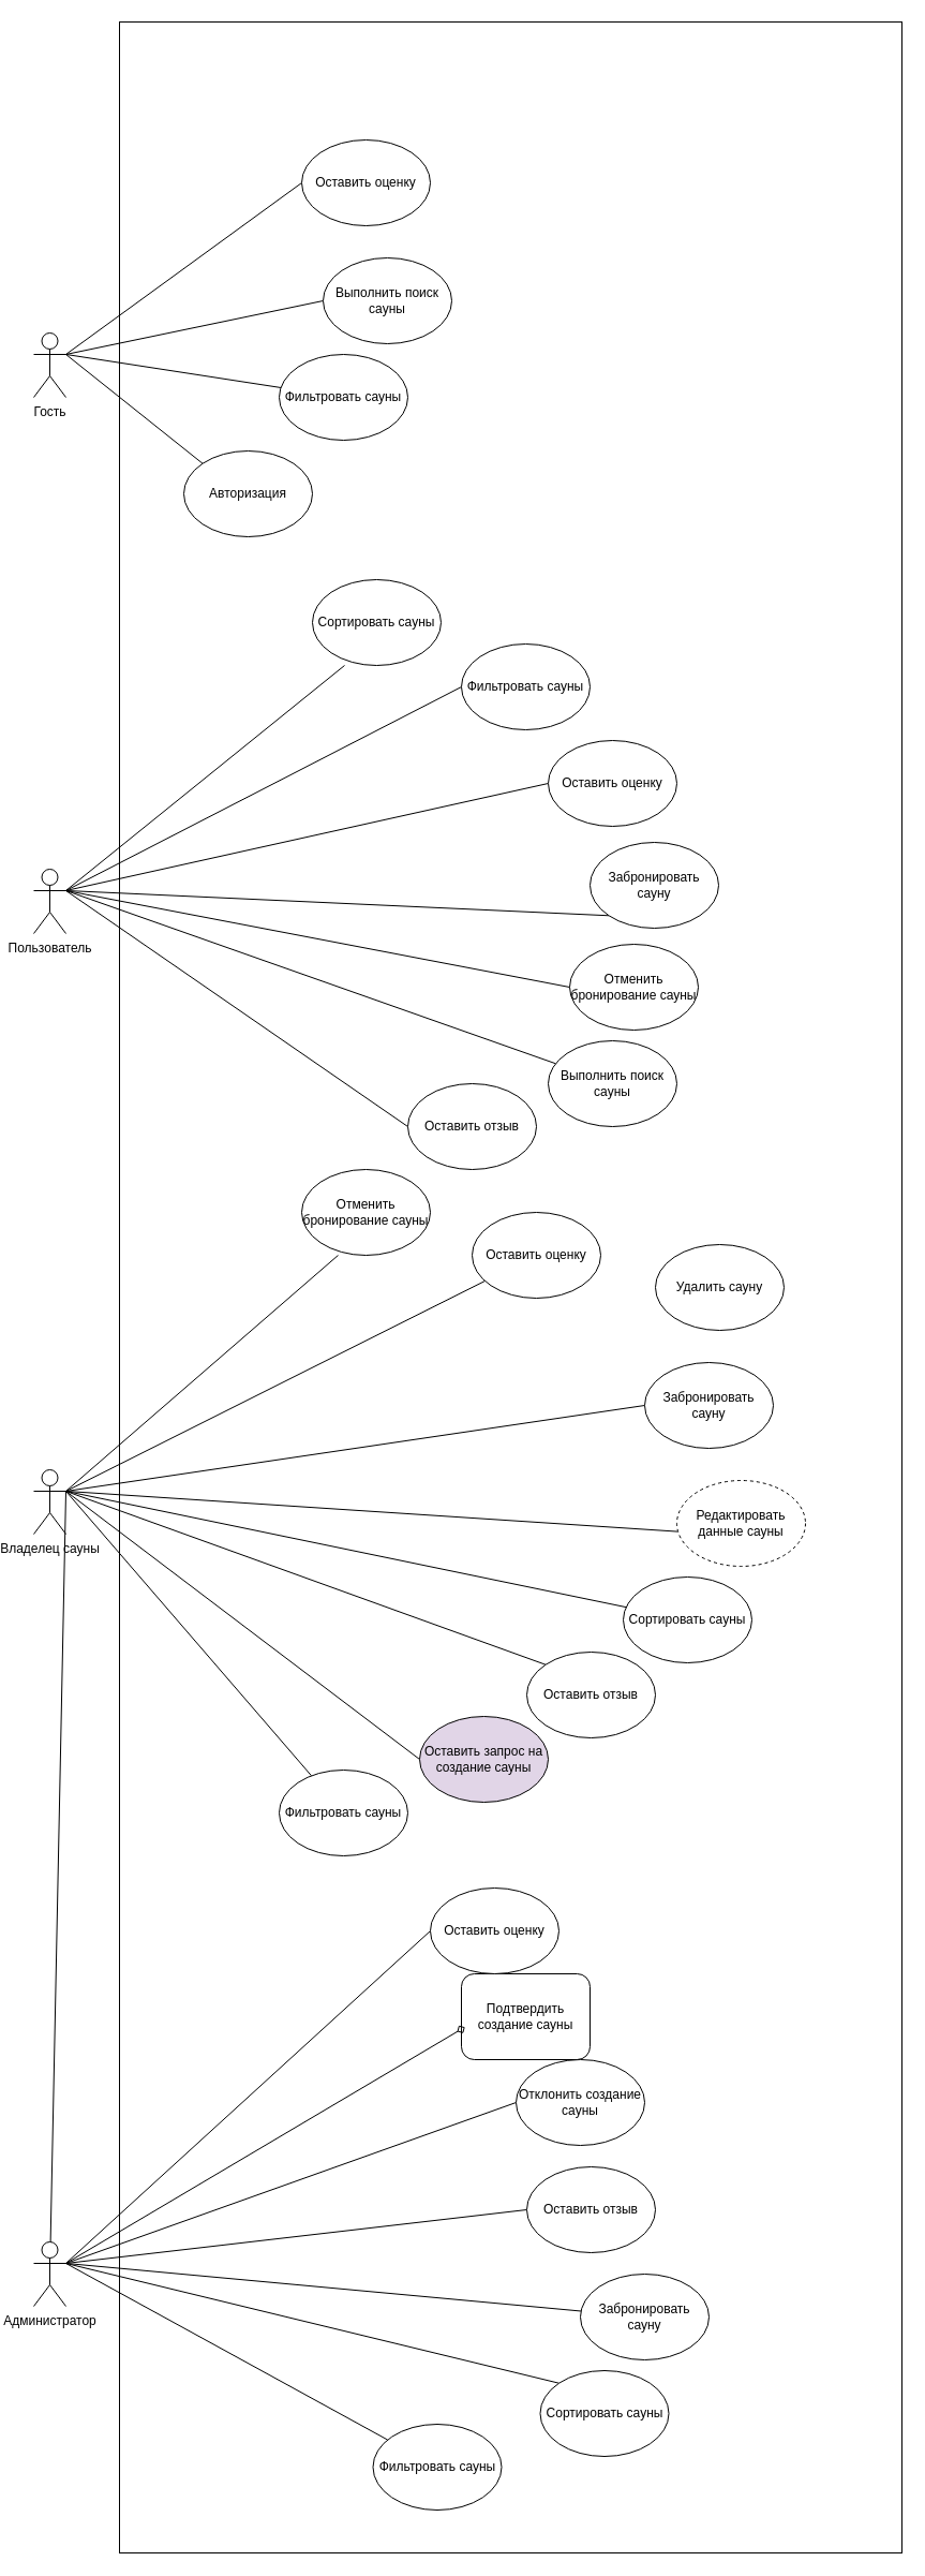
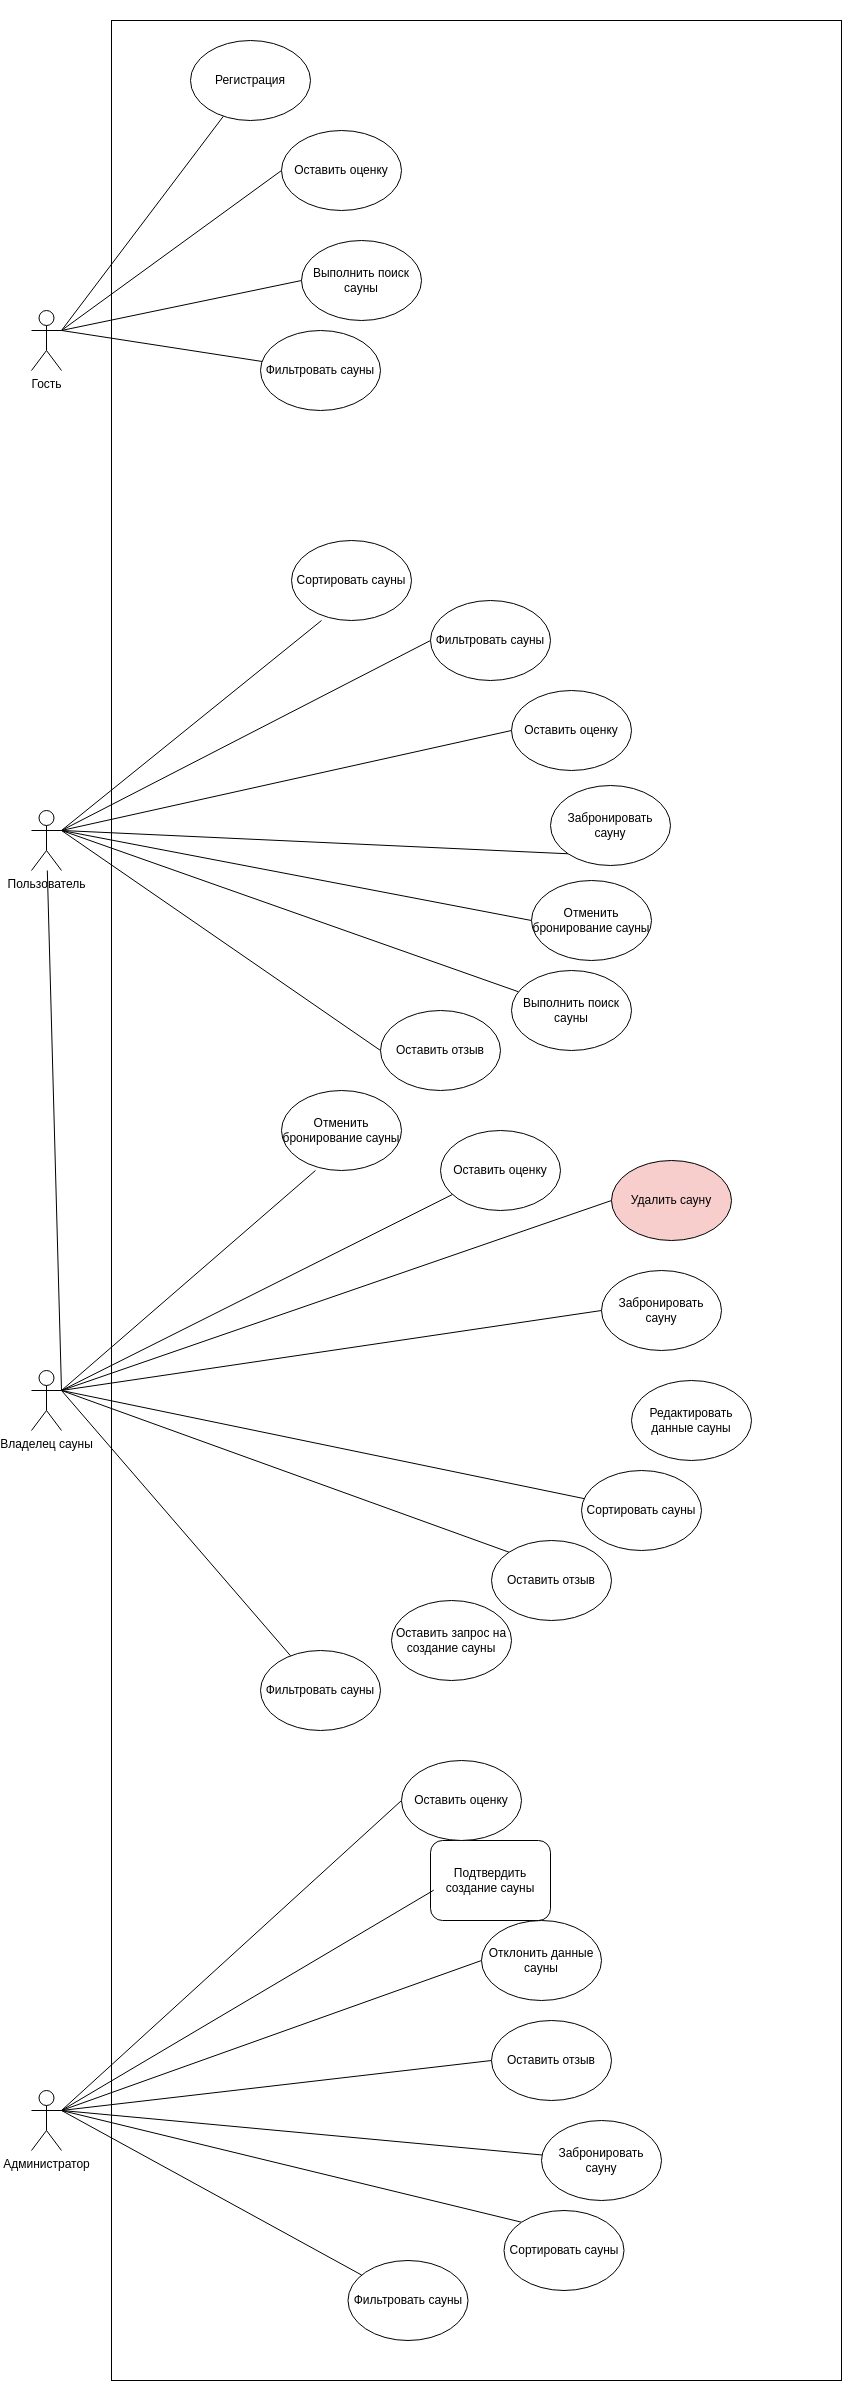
  <mxCell id="0" />
  <mxCell id="1" parent="0" />
  <mxCell id="2" value="" style="rounded=0;whiteSpace=wrap;html=1;" vertex="1" parent="1"><mxGeometry x="100" y="20" width="730" height="2360" as="geometry" /></mxCell>
  <mxCell id="3" style="rounded=0;orthogonalLoop=1;jettySize=auto;html=1;exitX=1;exitY=0.333;exitDx=0;exitDy=0;exitPerimeter=0;endArrow=none;endFill=0;" edge="1" parent="1" source="9" target="59"><mxGeometry relative="1" as="geometry" /></mxCell>
  <mxCell id="4" style="rounded=0;orthogonalLoop=1;jettySize=auto;html=1;exitX=1;exitY=0.333;exitDx=0;exitDy=0;exitPerimeter=0;endArrow=none;endFill=0;" edge="1" parent="1" source="9" target="60"><mxGeometry relative="1" as="geometry" /></mxCell>
  <mxCell id="5" style="rounded=0;orthogonalLoop=1;jettySize=auto;html=1;exitX=1;exitY=0.333;exitDx=0;exitDy=0;exitPerimeter=0;entryX=0;entryY=0;entryDx=0;entryDy=0;endArrow=none;endFill=0;" edge="1" parent="1" source="9" target="57"><mxGeometry relative="1" as="geometry" /></mxCell>
  <mxCell id="6" style="rounded=0;orthogonalLoop=1;jettySize=auto;html=1;exitX=1;exitY=0.333;exitDx=0;exitDy=0;exitPerimeter=0;entryX=0;entryY=0.5;entryDx=0;entryDy=0;endArrow=none;endFill=0;" edge="1" parent="1" source="9" target="58"><mxGeometry relative="1" as="geometry" /></mxCell>
  <mxCell id="7" style="rounded=0;orthogonalLoop=1;jettySize=auto;html=1;exitX=1;exitY=0.333;exitDx=0;exitDy=0;exitPerimeter=0;entryX=0;entryY=0.5;entryDx=0;entryDy=0;endArrow=none;endFill=0;" edge="1" parent="1" source="9" target="34"><mxGeometry relative="1" as="geometry" /></mxCell>
  <mxCell id="8" style="rounded=0;orthogonalLoop=1;jettySize=auto;html=1;exitX=1;exitY=0.333;exitDx=0;exitDy=0;exitPerimeter=0;entryX=0;entryY=0.5;entryDx=0;entryDy=0;endArrow=none;endFill=0;" edge="1" parent="1" source="9" target="56"><mxGeometry relative="1" as="geometry" /></mxCell>
  <mxCell id="9" value="Администратор" style="shape=umlActor;verticalLabelPosition=bottom;verticalAlign=top;html=1;outlineConnect=0;" vertex="1" parent="1"><mxGeometry x="20" y="2090" width="30" height="60" as="geometry" /></mxCell>
- <mxCell id="10" style="rounded=0;orthogonalLoop=1;jettySize=auto;html=1;exitX=1;exitY=0.333;exitDx=0;exitDy=0;exitPerimeter=0;entryX=0;entryY=0.5;entryDx=0;entryDy=0;endArrow=none;endFill=0;" edge="1" parent="1" source="17" target="29"><mxGeometry relative="1" as="geometry" /></mxCell>
  <mxCell id="11" style="rounded=0;orthogonalLoop=1;jettySize=auto;html=1;exitX=1;exitY=0.333;exitDx=0;exitDy=0;exitPerimeter=0;entryX=0;entryY=0.5;entryDx=0;entryDy=0;endArrow=none;endFill=0;" edge="1" parent="1" source="17" target="52"><mxGeometry relative="1" as="geometry" /></mxCell>
  <mxCell id="12" style="rounded=0;orthogonalLoop=1;jettySize=auto;html=1;exitX=1;exitY=0.333;exitDx=0;exitDy=0;exitPerimeter=0;endArrow=none;endFill=0;" edge="1" parent="1" source="17" target="55"><mxGeometry relative="1" as="geometry" /></mxCell>
  <mxCell id="13" style="rounded=0;orthogonalLoop=1;jettySize=auto;html=1;exitX=1;exitY=0.333;exitDx=0;exitDy=0;exitPerimeter=0;startArrow=none;startFill=0;endArrow=none;endFill=0;" edge="1" parent="1" source="17" target="51"><mxGeometry relative="1" as="geometry" /></mxCell>
- <mxCell id="14" style="rounded=0;orthogonalLoop=1;jettySize=auto;html=1;exitX=1;exitY=0.333;exitDx=0;exitDy=0;exitPerimeter=0;endArrow=none;endFill=0;" edge="1" parent="1" source="17" target="9"><mxGeometry relative="1" as="geometry" /></mxCell>
+ <mxCell id="14" style="rounded=0;orthogonalLoop=1;jettySize=auto;html=1;exitX=1;exitY=0.333;exitDx=0;exitDy=0;exitPerimeter=0;entryX=0;entryY=0.5;entryDx=0;entryDy=0;endArrow=none;endFill=0;" edge="1" parent="1" source="17" target="30"><mxGeometry relative="1" as="geometry" /></mxCell>
  <mxCell id="15" style="rounded=0;orthogonalLoop=1;jettySize=auto;html=1;exitX=1;exitY=0.333;exitDx=0;exitDy=0;exitPerimeter=0;endArrow=none;endFill=0;" edge="1" parent="1" source="17" target="50"><mxGeometry relative="1" as="geometry" /></mxCell>
  <mxCell id="16" style="rounded=0;orthogonalLoop=1;jettySize=auto;html=1;exitX=1;exitY=0.333;exitDx=0;exitDy=0;exitPerimeter=0;entryX=0;entryY=0;entryDx=0;entryDy=0;endArrow=none;endFill=0;" edge="1" parent="1" source="17" target="49"><mxGeometry relative="1" as="geometry" /></mxCell>
  <mxCell id="17" value="Владелец сауны" style="shape=umlActor;verticalLabelPosition=bottom;verticalAlign=top;html=1;outlineConnect=0;" vertex="1" parent="1"><mxGeometry x="20" y="1370" width="30" height="60" as="geometry" /></mxCell>
  <mxCell id="18" style="rounded=0;orthogonalLoop=1;jettySize=auto;html=1;exitX=1;exitY=0.333;exitDx=0;exitDy=0;exitPerimeter=0;entryX=0;entryY=0.5;entryDx=0;entryDy=0;endArrow=none;endFill=0;" edge="1" parent="1" source="24" target="26"><mxGeometry relative="1" as="geometry" /></mxCell>
  <mxCell id="19" style="rounded=0;orthogonalLoop=1;jettySize=auto;html=1;exitX=1;exitY=0.333;exitDx=0;exitDy=0;exitPerimeter=0;entryX=0;entryY=1;entryDx=0;entryDy=0;endArrow=none;endFill=0;" edge="1" parent="1" source="24" target="25"><mxGeometry relative="1" as="geometry" /></mxCell>
  <mxCell id="20" style="rounded=0;orthogonalLoop=1;jettySize=auto;html=1;exitX=1;exitY=0.333;exitDx=0;exitDy=0;exitPerimeter=0;endArrow=none;endFill=0;" edge="1" parent="1" source="24" target="47"><mxGeometry relative="1" as="geometry" /></mxCell>
  <mxCell id="21" style="rounded=0;orthogonalLoop=1;jettySize=auto;html=1;exitX=1;exitY=0.333;exitDx=0;exitDy=0;exitPerimeter=0;entryX=0;entryY=0.5;entryDx=0;entryDy=0;endArrow=none;endFill=0;" edge="1" parent="1" source="24" target="48"><mxGeometry relative="1" as="geometry" /></mxCell>
  <mxCell id="22" style="rounded=0;orthogonalLoop=1;jettySize=auto;html=1;exitX=1;exitY=0.333;exitDx=0;exitDy=0;exitPerimeter=0;entryX=0;entryY=0.5;entryDx=0;entryDy=0;endArrow=none;endFill=0;" edge="1" parent="1" source="24" target="46"><mxGeometry relative="1" as="geometry" /></mxCell>
  <mxCell id="23" style="rounded=0;orthogonalLoop=1;jettySize=auto;html=1;exitX=1;exitY=0.333;exitDx=0;exitDy=0;exitPerimeter=0;entryX=0;entryY=0.5;entryDx=0;entryDy=0;endArrow=none;endFill=0;" edge="1" parent="1" source="24" target="27"><mxGeometry relative="1" as="geometry" /></mxCell>
  <mxCell id="24" value="Пользователь" style="shape=umlActor;verticalLabelPosition=bottom;verticalAlign=top;html=1;outlineConnect=0;" vertex="1" parent="1"><mxGeometry x="20" y="810" width="30" height="60" as="geometry" /></mxCell>
  <mxCell id="25" value="Забронировать сауну" style="ellipse;whiteSpace=wrap;html=1;" vertex="1" parent="1"><mxGeometry x="539" y="785" width="120" height="80" as="geometry" /></mxCell>
  <mxCell id="26" value="Отменить бронирование сауны" style="ellipse;whiteSpace=wrap;html=1;" vertex="1" parent="1"><mxGeometry x="520" y="880" width="120" height="80" as="geometry" /></mxCell>
  <mxCell id="27" value="Оставить отзыв" style="ellipse;whiteSpace=wrap;html=1;" vertex="1" parent="1"><mxGeometry x="369" y="1010" width="120" height="80" as="geometry" /></mxCell>
  <mxCell id="28" value="Сортировать сауны" style="ellipse;whiteSpace=wrap;html=1;" vertex="1" parent="1"><mxGeometry x="280" y="540" width="120" height="80" as="geometry" /></mxCell>
- <mxCell id="29" value="Оставить запрос на создание сауны" style="ellipse;whiteSpace=wrap;html=1;fillColor=#e1d5e7;" vertex="1" parent="1"><mxGeometry x="380" y="1600" width="120" height="80" as="geometry" /></mxCell>
- <mxCell id="30" value="Удалить сауну" style="ellipse;whiteSpace=wrap;html=1;" vertex="1" parent="1"><mxGeometry x="600" y="1160" width="120" height="80" as="geometry" /></mxCell>
- <mxCell id="31" value="Редактировать данные сауны" style="ellipse;whiteSpace=wrap;html=1;dashed=1;" vertex="1" parent="1"><mxGeometry x="620" y="1380" width="120" height="80" as="geometry" /></mxCell>
+ <mxCell id="29" value="Оставить запрос на создание сауны" style="ellipse;whiteSpace=wrap;html=1;" vertex="1" parent="1"><mxGeometry x="380" y="1600" width="120" height="80" as="geometry" /></mxCell>
+ <mxCell id="30" value="Удалить сауну" style="ellipse;whiteSpace=wrap;html=1;fillColor=#f8cecc;" vertex="1" parent="1"><mxGeometry x="600" y="1160" width="120" height="80" as="geometry" /></mxCell>
+ <mxCell id="31" value="Редактировать данные сауны" style="ellipse;whiteSpace=wrap;html=1;" vertex="1" parent="1"><mxGeometry x="620" y="1380" width="120" height="80" as="geometry" /></mxCell>
  <mxCell id="32" value="Подтвердить создание сауны" style="whiteSpace=wrap;html=1;rounded=1;" vertex="1" parent="1"><mxGeometry x="419" y="1840" width="120" height="80" as="geometry" /></mxCell>
- <mxCell id="33" style="rounded=0;orthogonalLoop=1;jettySize=auto;html=1;exitX=1;exitY=0.333;exitDx=0;exitDy=0;exitPerimeter=0;entryX=0.027;entryY=0.621;entryDx=0;entryDy=0;entryPerimeter=0;endArrow=diamond;endFill=0;" edge="1" parent="1" source="9" target="32"><mxGeometry relative="1" as="geometry" /></mxCell>
- <mxCell id="34" value="Отклонить создание сауны" style="ellipse;whiteSpace=wrap;html=1;" vertex="1" parent="1"><mxGeometry x="470" y="1920" width="120" height="80" as="geometry" /></mxCell>
+ <mxCell id="33" style="rounded=0;orthogonalLoop=1;jettySize=auto;html=1;exitX=1;exitY=0.333;exitDx=0;exitDy=0;exitPerimeter=0;entryX=0.027;entryY=0.621;entryDx=0;entryDy=0;entryPerimeter=0;endArrow=none;endFill=0;" edge="1" parent="1" source="9" target="32"><mxGeometry relative="1" as="geometry" /></mxCell>
+ <mxCell id="34" value="Отклонить данные сауны" style="ellipse;whiteSpace=wrap;html=1;" vertex="1" parent="1"><mxGeometry x="470" y="1920" width="120" height="80" as="geometry" /></mxCell>
+ <mxCell id="35" style="rounded=0;orthogonalLoop=1;jettySize=auto;html=1;exitX=1;exitY=0.333;exitDx=0;exitDy=0;exitPerimeter=0;endArrow=none;endFill=0;" edge="1" parent="1" source="40" target="44"><mxGeometry relative="1" as="geometry" /></mxCell>
  <mxCell id="36" style="rounded=0;orthogonalLoop=1;jettySize=auto;html=1;exitX=1;exitY=0.333;exitDx=0;exitDy=0;exitPerimeter=0;entryX=0;entryY=0.5;entryDx=0;entryDy=0;endArrow=none;endFill=0;" edge="1" parent="1" source="40" target="41"><mxGeometry relative="1" as="geometry" /></mxCell>
  <mxCell id="37" style="rounded=0;orthogonalLoop=1;jettySize=auto;html=1;exitX=1;exitY=0.333;exitDx=0;exitDy=0;exitPerimeter=0;entryX=0;entryY=0.5;entryDx=0;entryDy=0;endArrow=none;endFill=0;" edge="1" parent="1" source="40" target="42"><mxGeometry relative="1" as="geometry" /></mxCell>
  <mxCell id="38" style="rounded=0;orthogonalLoop=1;jettySize=auto;html=1;exitX=1;exitY=0.333;exitDx=0;exitDy=0;exitPerimeter=0;endArrow=none;endFill=0;" edge="1" parent="1" source="40" target="43"><mxGeometry relative="1" as="geometry" /></mxCell>
- <mxCell id="39" style="rounded=0;orthogonalLoop=1;jettySize=auto;html=1;exitX=1;exitY=0.333;exitDx=0;exitDy=0;exitPerimeter=0;entryX=0;entryY=0;entryDx=0;entryDy=0;endArrow=none;endFill=0;" edge="1" parent="1" source="40" target="45"><mxGeometry relative="1" as="geometry" /></mxCell>
  <mxCell id="40" value="Гость" style="shape=umlActor;verticalLabelPosition=bottom;verticalAlign=top;html=1;outlineConnect=0;" vertex="1" parent="1"><mxGeometry x="20" y="310" width="30" height="60" as="geometry" /></mxCell>
  <mxCell id="41" value="&lt;div&gt;Оставить оценку&lt;/div&gt;" style="ellipse;whiteSpace=wrap;html=1;" vertex="1" parent="1"><mxGeometry x="270" y="130" width="120" height="80" as="geometry" /></mxCell>
  <mxCell id="42" value="Выполнить поиск сауны" style="ellipse;whiteSpace=wrap;html=1;" vertex="1" parent="1"><mxGeometry x="290" y="240" width="120" height="80" as="geometry" /></mxCell>
  <mxCell id="43" value="Фильтровать сауны" style="ellipse;whiteSpace=wrap;html=1;" vertex="1" parent="1"><mxGeometry x="249" y="330" width="120" height="80" as="geometry" /></mxCell>
- <mxCell id="45" value="Авторизация" style="ellipse;whiteSpace=wrap;html=1;" vertex="1" parent="1"><mxGeometry x="160" y="420" width="120" height="80" as="geometry" /></mxCell>
+ <mxCell id="44" value="Регистрация" style="ellipse;whiteSpace=wrap;html=1;" vertex="1" parent="1"><mxGeometry x="179" y="40" width="120" height="80" as="geometry" /></mxCell>
  <mxCell id="46" value="&lt;div&gt;Оставить оценку&lt;/div&gt;" style="ellipse;whiteSpace=wrap;html=1;" vertex="1" parent="1"><mxGeometry x="500" y="690" width="120" height="80" as="geometry" /></mxCell>
  <mxCell id="47" value="Выполнить поиск сауны" style="ellipse;whiteSpace=wrap;html=1;" vertex="1" parent="1"><mxGeometry x="500" y="970" width="120" height="80" as="geometry" /></mxCell>
  <mxCell id="48" value="Фильтровать сауны" style="ellipse;whiteSpace=wrap;html=1;" vertex="1" parent="1"><mxGeometry x="419" y="600" width="120" height="80" as="geometry" /></mxCell>
  <mxCell id="49" value="Оставить отзыв" style="ellipse;whiteSpace=wrap;html=1;" vertex="1" parent="1"><mxGeometry x="480" y="1540" width="120" height="80" as="geometry" /></mxCell>
  <mxCell id="50" value="Сортировать сауны" style="ellipse;whiteSpace=wrap;html=1;" vertex="1" parent="1"><mxGeometry x="570" y="1470" width="120" height="80" as="geometry" /></mxCell>
  <mxCell id="51" value="&lt;div&gt;Оставить оценку&lt;/div&gt;" style="ellipse;whiteSpace=wrap;html=1;" vertex="1" parent="1"><mxGeometry x="429" y="1130" width="120" height="80" as="geometry" /></mxCell>
  <mxCell id="52" value="Забронировать сауну" style="ellipse;whiteSpace=wrap;html=1;" vertex="1" parent="1"><mxGeometry x="590" y="1270" width="120" height="80" as="geometry" /></mxCell>
  <mxCell id="53" value="Отменить бронирование сауны" style="ellipse;whiteSpace=wrap;html=1;" vertex="1" parent="1"><mxGeometry x="270" y="1090" width="120" height="80" as="geometry" /></mxCell>
  <mxCell id="54" style="rounded=0;orthogonalLoop=1;jettySize=auto;html=1;exitX=1;exitY=0.333;exitDx=0;exitDy=0;exitPerimeter=0;entryX=0.283;entryY=1;entryDx=0;entryDy=0;entryPerimeter=0;endArrow=none;endFill=0;" edge="1" parent="1" source="17" target="53"><mxGeometry relative="1" as="geometry" /></mxCell>
  <mxCell id="55" value="Фильтровать сауны" style="ellipse;whiteSpace=wrap;html=1;" vertex="1" parent="1"><mxGeometry x="249" y="1650" width="120" height="80" as="geometry" /></mxCell>
  <mxCell id="56" value="Оставить отзыв" style="ellipse;whiteSpace=wrap;html=1;" vertex="1" parent="1"><mxGeometry x="480" y="2020" width="120" height="80" as="geometry" /></mxCell>
  <mxCell id="57" value="Сортировать сауны" style="ellipse;whiteSpace=wrap;html=1;" vertex="1" parent="1"><mxGeometry x="492.5" y="2210" width="120" height="80" as="geometry" /></mxCell>
  <mxCell id="58" value="&lt;div&gt;Оставить оценку&lt;/div&gt;" style="ellipse;whiteSpace=wrap;html=1;" vertex="1" parent="1"><mxGeometry x="390" y="1760" width="120" height="80" as="geometry" /></mxCell>
  <mxCell id="59" value="Забронировать сауну" style="ellipse;whiteSpace=wrap;html=1;" vertex="1" parent="1"><mxGeometry x="530" y="2120" width="120" height="80" as="geometry" /></mxCell>
  <mxCell id="60" value="Фильтровать сауны" style="ellipse;whiteSpace=wrap;html=1;" vertex="1" parent="1"><mxGeometry x="336.5" y="2260" width="120" height="80" as="geometry" /></mxCell>
- <mxCell id="61" style="rounded=0;orthogonalLoop=1;jettySize=auto;html=1;exitX=1;exitY=0.333;exitDx=0;exitDy=0;exitPerimeter=0;entryX=0.005;entryY=0.595;entryDx=0;entryDy=0;entryPerimeter=0;endArrow=none;endFill=0;" edge="1" parent="1" source="17" target="31"><mxGeometry relative="1" as="geometry" /></mxCell>
+ <mxCell id="61" style="rounded=0;orthogonalLoop=1;jettySize=auto;html=1;exitX=1;exitY=0.333;exitDx=0;exitDy=0;exitPerimeter=0;endArrow=none;endFill=0;" edge="1" parent="1" source="17" target="24"><mxGeometry relative="1" as="geometry" /></mxCell>
  <mxCell id="62" style="rounded=0;orthogonalLoop=1;jettySize=auto;html=1;exitX=1;exitY=0.333;exitDx=0;exitDy=0;exitPerimeter=0;entryX=0.25;entryY=1;entryDx=0;entryDy=0;entryPerimeter=0;endArrow=none;endFill=0;" edge="1" parent="1" source="24" target="28"><mxGeometry relative="1" as="geometry" /></mxCell>
